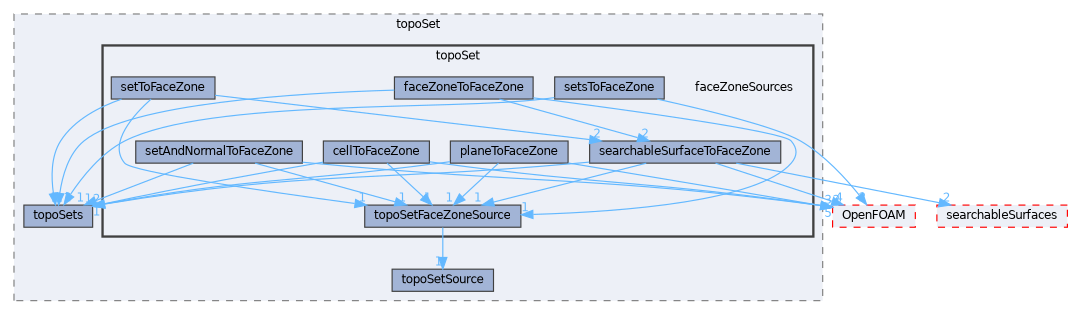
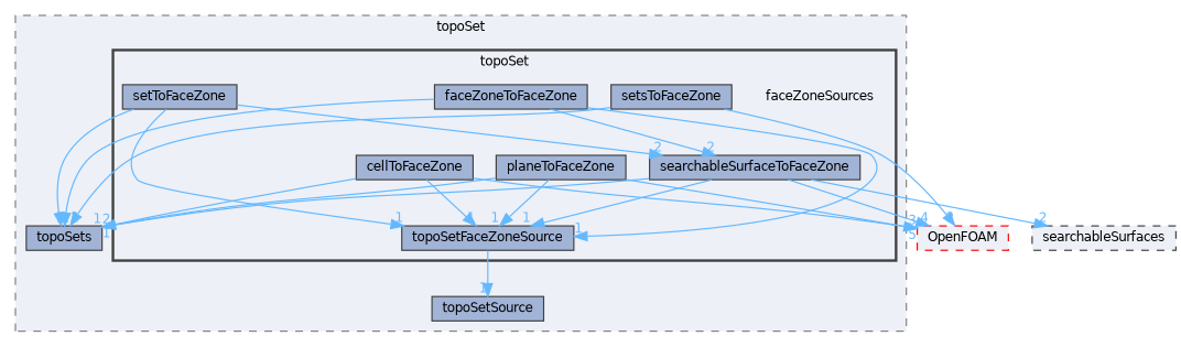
  digraph {
    compound=true
    node [fontname=Helvetica fontsize=10 shape=box color=grey25 fillcolor="#a2b4d6" style=filled]
    edge [color=steelblue1 fontcolor=steelblue1 fontname=Helvetica fontsize=10 headlabel=1 labeldistance=1.5 labelfontname=Helvetica labelfontsize=10]
    n1 [height=0.2 label=faceZoneSources shape=plaintext width=0.4 color="" fillcolor="" style=""]
    n2 [height=0.2 label=cellToFaceZone width=0.4]
    n3 [height=0.2 label=faceZoneToFaceZone width=0.4]
    n4 [height=0.2 label=planeToFaceZone width=0.4]
    n5 [height=0.2 label=searchableSurfaceToFaceZone width=0.4]
-   n6 [height=0.2 label=setAndNormalToFaceZone width=0.4]
    n7 [height=0.2 label=setsToFaceZone width=0.4]
    n8 [height=0.2 label=setToFaceZone width=0.4]
    n9 [height=0.2 label=topoSetFaceZoneSource width=0.4]
    n10 [height=0.2 label=topoSets width=0.4]
    n11 [height=0.2 label=topoSetSource width=0.4]
    n12 [color=red fillcolor="#edf0f7" height=0.2 label=OpenFOAM style="filled,dashed" width=0.4]
-   n13 [color=red fillcolor="#edf0f7" height=0.2 label=searchableSurfaces style="filled,dashed" width=0.4]
+   n13 [fillcolor="#edf0f7" height=0.2 label=searchableSurfaces style="filled,dashed" width=0.4]
    subgraph cluster_1 {
      bgcolor="#edf0f7"
      fontname=Helvetica
      fontsize=10
      label=topoSet
      pencolor=grey50
      style="filled,dashed"
      n10
      n11
      subgraph cluster_2 {
        bgcolor="#edf0f7"
        fontname=Helvetica
        fontsize=10
        label=topoSet
        pencolor=grey25
        style="filled,bold"
        n1
        n2
        n3
        n4
        n5
-       n6
        n7
        n8
        n9
      }
    }
    n2 -> n9
    n2 -> n10 [headlabel=2]
    n2 -> n12 [headlabel=3]
    n3 -> n5 [headlabel=2]
    n3 -> n9
    n3 -> n10
    n4 -> n9
    n4 -> n10
    n4 -> n12 [headlabel=5]
    n5 -> n9
    n5 -> n10
    n5 -> n12 [headlabel=4]
    n5 -> n13 [headlabel=2]
-   n6 -> n9
-   n6 -> n10
-   n6 -> n12 [headlabel=2]
    n7 -> n10 [headlabel=2]
    n7 -> n12 [headlabel=2]
    n8 -> n5 [headlabel=2]
    n8 -> n9
    n8 -> n10
    n9 -> n11
  }
